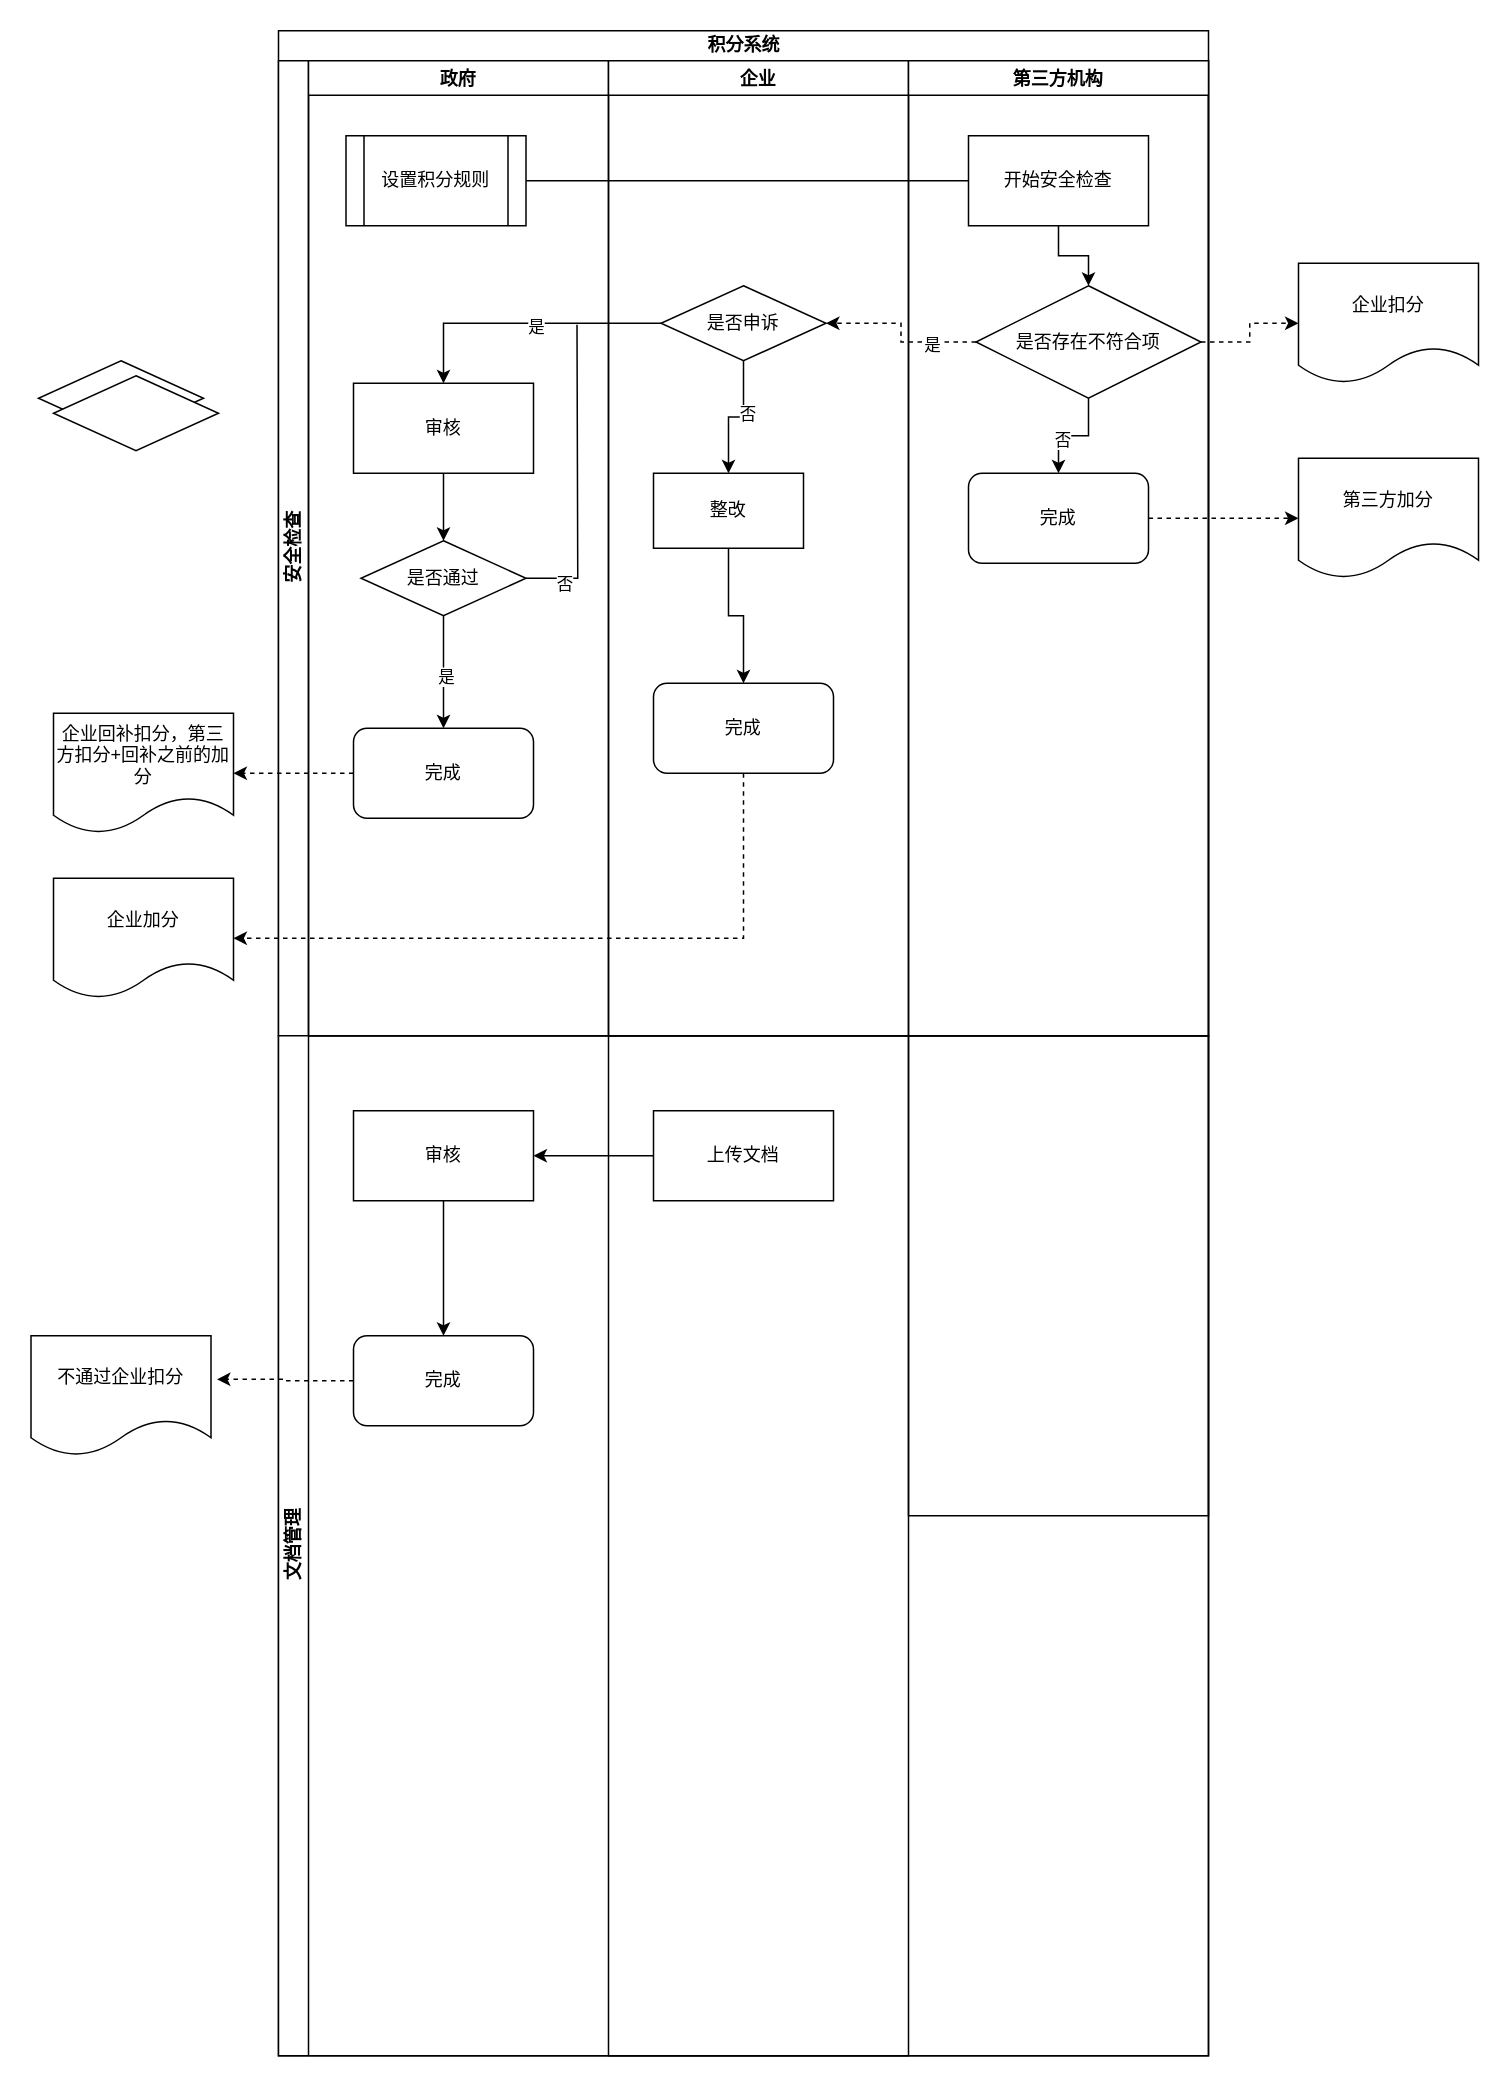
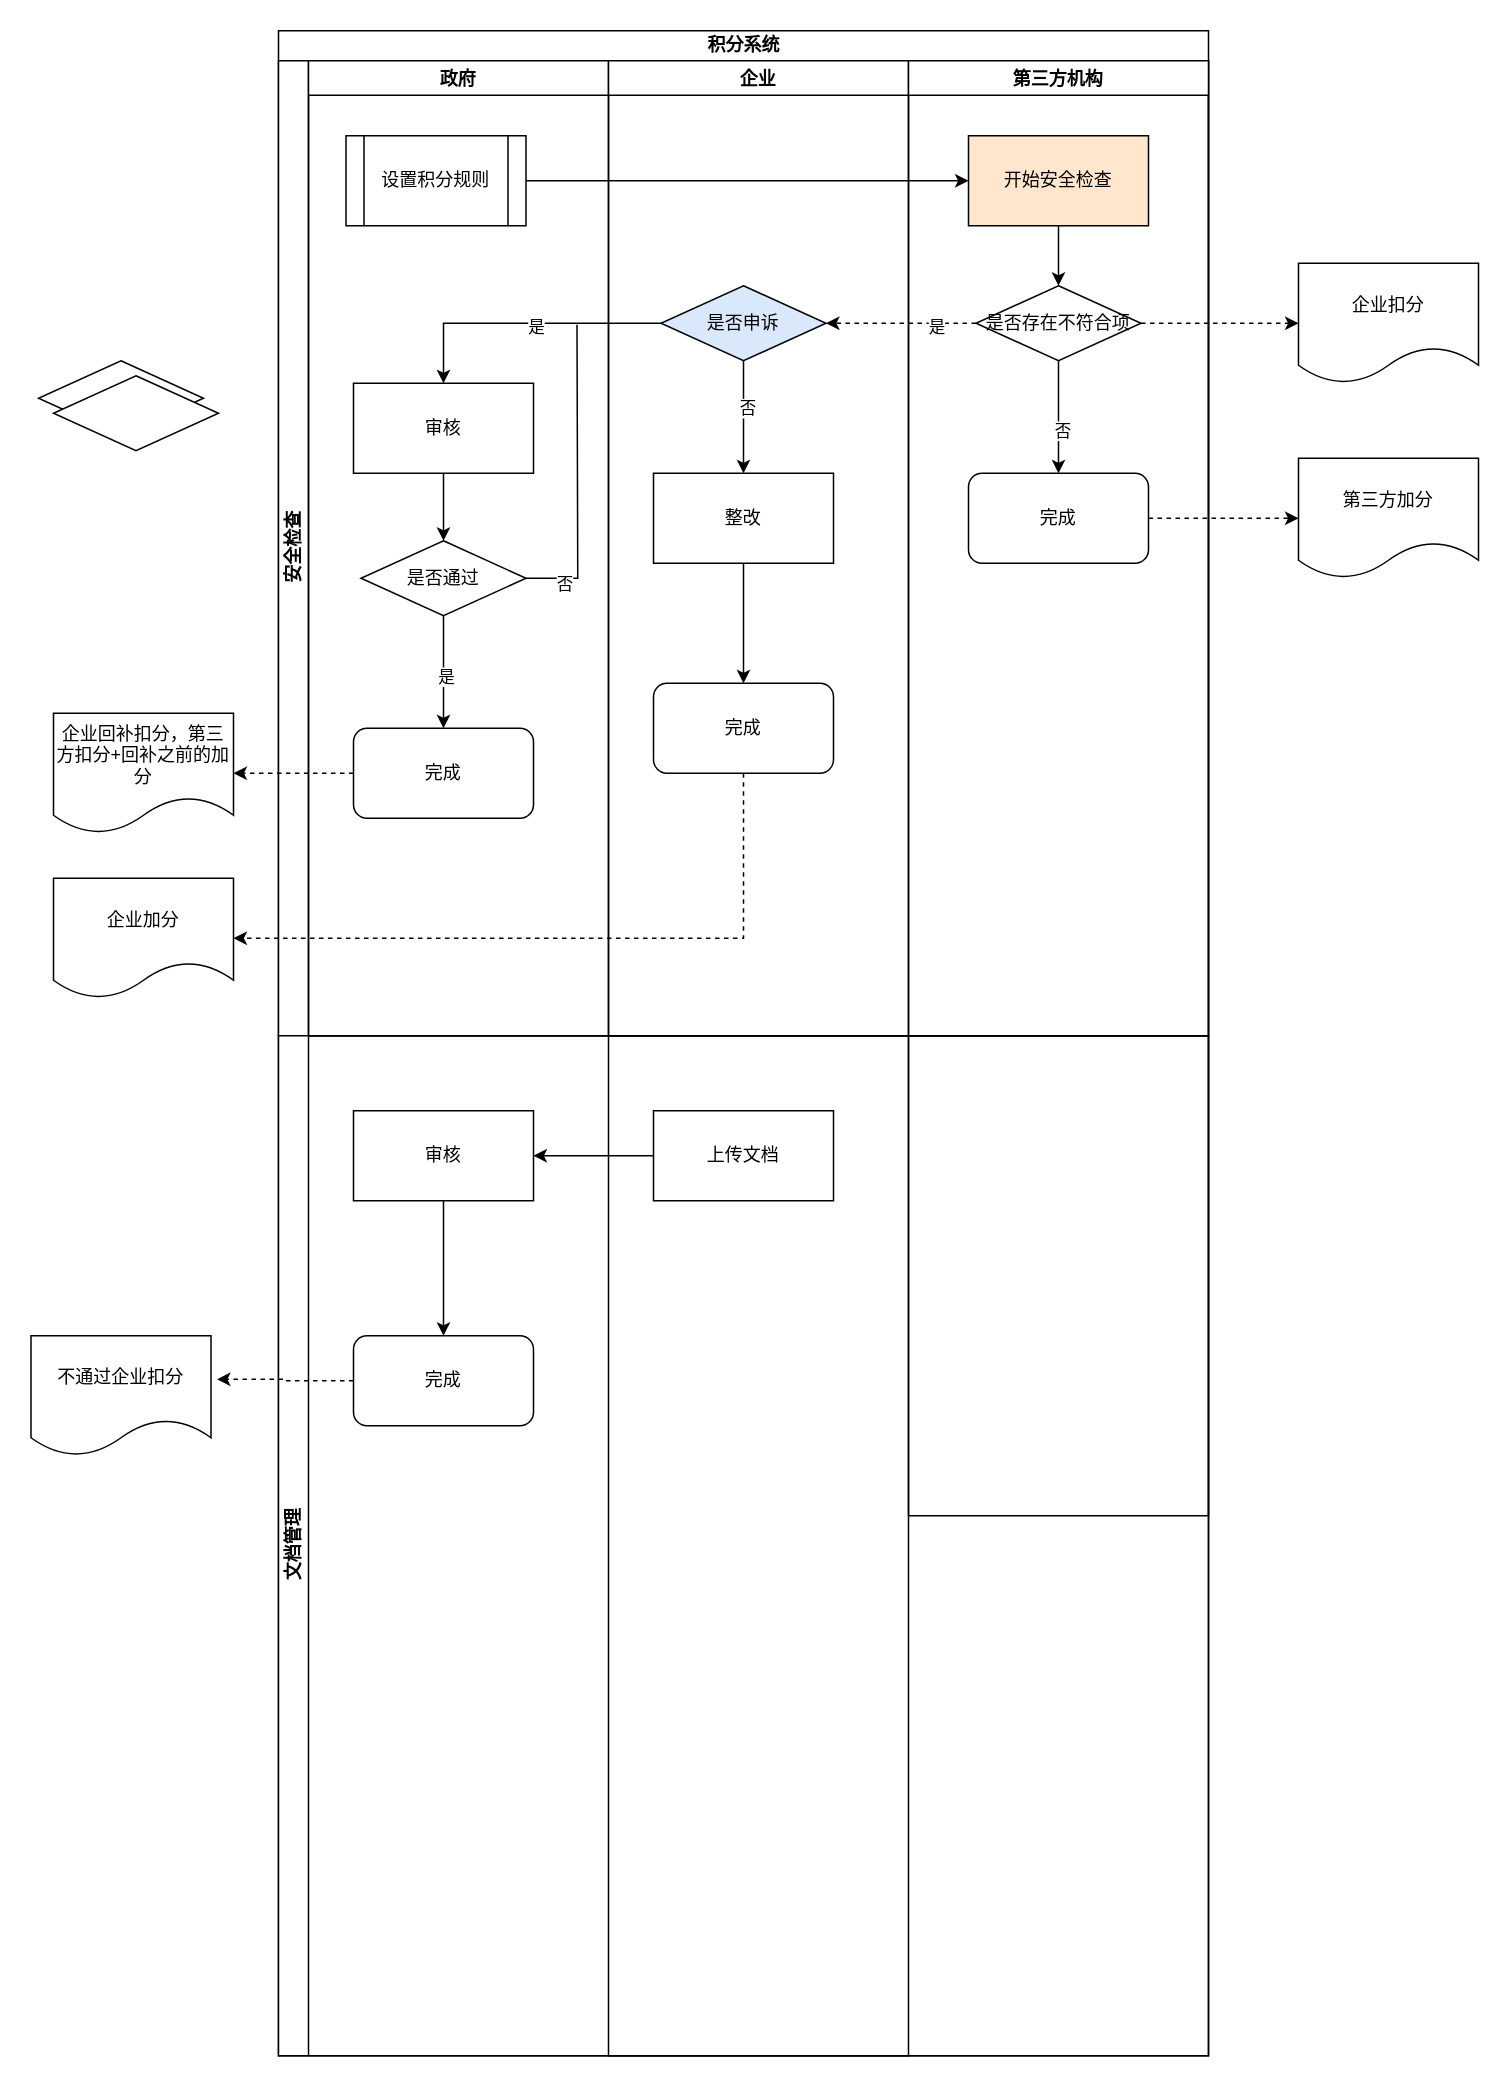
  <mxCell id="0" />
  <mxCell id="1" parent="0" />
  <mxCell id="2" value="积分系统" style="swimlane;childLayout=stackLayout;resizeParent=1;resizeParentMax=0;horizontal=1;startSize=20;horizontalStack=0;html=1;" vertex="1" parent="1"><mxGeometry x="185" y="20" width="620" height="1350" as="geometry" /></mxCell>
  <mxCell id="3" value="安全检查" style="swimlane;startSize=20;horizontal=0;html=1;" vertex="1" parent="2"><mxGeometry y="20" width="620" height="650" as="geometry" /></mxCell>
  <mxCell id="4" value="政府" style="swimlane;startSize=23;" vertex="1" parent="3"><mxGeometry x="20" width="200" height="650" as="geometry" /></mxCell>
  <mxCell id="5" value="" style="edgeStyle=orthogonalEdgeStyle;rounded=0;orthogonalLoop=1;jettySize=auto;html=1;" edge="1" parent="4" source="6" target="11"><mxGeometry relative="1" as="geometry" /></mxCell>
  <mxCell id="6" value="审核" style="whiteSpace=wrap;html=1;" vertex="1" parent="4"><mxGeometry x="30" y="215" width="120" height="60" as="geometry" /></mxCell>
  <mxCell id="7" value="" style="edgeStyle=orthogonalEdgeStyle;rounded=0;orthogonalLoop=1;jettySize=auto;html=1;" edge="1" parent="4" source="11" target="12"><mxGeometry relative="1" as="geometry" /></mxCell>
  <mxCell id="8" value="是" style="edgeLabel;html=1;align=center;verticalAlign=middle;resizable=0;points=[];" vertex="1" connectable="0" parent="7"><mxGeometry x="0.067" y="1" relative="1" as="geometry"><mxPoint as="offset" /></mxGeometry></mxCell>
  <mxCell id="9" style="rounded=0;orthogonalLoop=1;jettySize=auto;html=1;edgeStyle=orthogonalEdgeStyle;strokeColor=default;endArrow=none;endFill=0;" edge="1" parent="4" source="11"><mxGeometry relative="1" as="geometry"><mxPoint x="179" y="176" as="targetPoint" /></mxGeometry></mxCell>
  <mxCell id="10" value="否" style="edgeLabel;html=1;align=center;verticalAlign=middle;resizable=0;points=[];" vertex="1" connectable="0" parent="9"><mxGeometry x="-0.754" y="-3" relative="1" as="geometry"><mxPoint as="offset" /></mxGeometry></mxCell>
  <mxCell id="11" value="是否通过" style="rhombus;whiteSpace=wrap;html=1;" vertex="1" parent="4"><mxGeometry x="35" y="320" width="110" height="50" as="geometry" /></mxCell>
  <mxCell id="12" value="完成" style="rounded=1;whiteSpace=wrap;html=1;" vertex="1" parent="4"><mxGeometry x="30" y="445" width="120" height="60" as="geometry" /></mxCell>
  <mxCell id="13" value="设置积分规则" style="shape=process;whiteSpace=wrap;html=1;backgroundOutline=1;" vertex="1" parent="4"><mxGeometry x="25" y="50" width="120" height="60" as="geometry" /></mxCell>
  <mxCell id="14" value="企业" style="swimlane;" vertex="1" parent="3"><mxGeometry x="220" width="200" height="650" as="geometry" /></mxCell>
- <mxCell id="15" value="是否申诉" style="rhombus;whiteSpace=wrap;html=1;" vertex="1" parent="14"><mxGeometry x="35" y="150" width="110" height="50" as="geometry" /></mxCell>
- <mxCell id="16" value="整改" style="whiteSpace=wrap;html=1;" vertex="1" parent="14"><mxGeometry x="30" y="275" width="100" height="50" as="geometry" /></mxCell>
+ <mxCell id="15" value="是否申诉" style="rhombus;whiteSpace=wrap;html=1;fillColor=#dae8fc;" vertex="1" parent="14"><mxGeometry x="35" y="150" width="110" height="50" as="geometry" /></mxCell>
+ <mxCell id="16" value="整改" style="whiteSpace=wrap;html=1;" vertex="1" parent="14"><mxGeometry x="30" y="275" width="120" height="60" as="geometry" /></mxCell>
  <mxCell id="17" value="" style="edgeStyle=orthogonalEdgeStyle;rounded=0;orthogonalLoop=1;jettySize=auto;html=1;" edge="1" parent="14" source="15" target="16"><mxGeometry relative="1" as="geometry" /></mxCell>
  <mxCell id="18" value="否" style="edgeLabel;html=1;align=center;verticalAlign=middle;resizable=0;points=[];" vertex="1" connectable="0" parent="17"><mxGeometry x="-0.173" y="2" relative="1" as="geometry"><mxPoint as="offset" /></mxGeometry></mxCell>
  <mxCell id="19" value="完成" style="rounded=1;whiteSpace=wrap;html=1;" vertex="1" parent="14"><mxGeometry x="30" y="415" width="120" height="60" as="geometry" /></mxCell>
  <mxCell id="20" value="" style="edgeStyle=orthogonalEdgeStyle;rounded=0;orthogonalLoop=1;jettySize=auto;html=1;" edge="1" parent="14" source="16" target="19"><mxGeometry relative="1" as="geometry" /></mxCell>
  <mxCell id="21" value="第三方机构" style="swimlane;" vertex="1" parent="3"><mxGeometry x="420" width="200" height="650" as="geometry" /></mxCell>
  <mxCell id="22" value="" style="edgeStyle=orthogonalEdgeStyle;rounded=0;orthogonalLoop=1;jettySize=auto;html=1;" edge="1" parent="21" source="24" target="27"><mxGeometry relative="1" as="geometry" /></mxCell>
  <mxCell id="23" value="否" style="edgeLabel;html=1;align=center;verticalAlign=middle;resizable=0;points=[];" vertex="1" connectable="0" parent="22"><mxGeometry x="0.227" y="2" relative="1" as="geometry"><mxPoint as="offset" /></mxGeometry></mxCell>
- <mxCell id="24" value="是否存在不符合项" style="rhombus;whiteSpace=wrap;html=1;" vertex="1" parent="21"><mxGeometry x="45" y="150" width="150" height="75" as="geometry" /></mxCell>
+ <mxCell id="24" value="是否存在不符合项" style="rhombus;whiteSpace=wrap;html=1;" vertex="1" parent="21"><mxGeometry x="45" y="150" width="110" height="50" as="geometry" /></mxCell>
  <mxCell id="25" value="" style="edgeStyle=orthogonalEdgeStyle;rounded=0;orthogonalLoop=1;jettySize=auto;html=1;" edge="1" parent="21" source="26" target="24"><mxGeometry relative="1" as="geometry" /></mxCell>
- <mxCell id="26" value="开始安全检查" style="whiteSpace=wrap;html=1;" vertex="1" parent="21"><mxGeometry x="40" y="50" width="120" height="60" as="geometry" /></mxCell>
+ <mxCell id="26" value="开始安全检查" style="whiteSpace=wrap;html=1;fillColor=#ffe6cc;" vertex="1" parent="21"><mxGeometry x="40" y="50" width="120" height="60" as="geometry" /></mxCell>
  <mxCell id="27" value="完成" style="rounded=1;whiteSpace=wrap;html=1;" vertex="1" parent="21"><mxGeometry x="40" y="275" width="120" height="60" as="geometry" /></mxCell>
  <mxCell id="28" value="" style="edgeStyle=orthogonalEdgeStyle;rounded=0;orthogonalLoop=1;jettySize=auto;html=1;" edge="1" parent="3" source="15" target="6"><mxGeometry relative="1" as="geometry" /></mxCell>
  <mxCell id="29" value="是" style="edgeLabel;html=1;align=center;verticalAlign=middle;resizable=0;points=[];" vertex="1" connectable="0" parent="28"><mxGeometry x="-0.092" y="2" relative="1" as="geometry"><mxPoint as="offset" /></mxGeometry></mxCell>
  <mxCell id="30" value="" style="edgeStyle=orthogonalEdgeStyle;rounded=0;orthogonalLoop=1;jettySize=auto;html=1;dashed=1;" edge="1" parent="3" source="24" target="15"><mxGeometry relative="1" as="geometry" /></mxCell>
  <mxCell id="31" value="是" style="edgeLabel;html=1;align=center;verticalAlign=middle;resizable=0;points=[];" vertex="1" connectable="0" parent="30"><mxGeometry x="-0.46" y="2" relative="1" as="geometry"><mxPoint as="offset" /></mxGeometry></mxCell>
- <mxCell id="32" style="edgeStyle=orthogonalEdgeStyle;rounded=0;orthogonalLoop=1;jettySize=auto;html=1;entryX=0;entryY=0.5;entryDx=0;entryDy=0;endArrow=none;" edge="1" parent="3" source="13" target="26"><mxGeometry relative="1" as="geometry" /></mxCell>
+ <mxCell id="32" style="edgeStyle=orthogonalEdgeStyle;rounded=0;orthogonalLoop=1;jettySize=auto;html=1;entryX=0;entryY=0.5;entryDx=0;entryDy=0;" edge="1" parent="3" source="13" target="26"><mxGeometry relative="1" as="geometry" /></mxCell>
  <mxCell id="33" value="企业回补扣分，第三方扣分+回补之前的加分" style="shape=document;whiteSpace=wrap;html=1;boundedLbl=1;rounded=1;" vertex="1" parent="3"><mxGeometry x="-150" y="435" width="120" height="80" as="geometry" /></mxCell>
  <mxCell id="34" value="" style="edgeStyle=orthogonalEdgeStyle;rounded=0;orthogonalLoop=1;jettySize=auto;html=1;dashed=1;" edge="1" parent="3" source="12" target="33"><mxGeometry relative="1" as="geometry" /></mxCell>
  <mxCell id="35" value="文档管理" style="swimlane;startSize=20;horizontal=0;html=1;" vertex="1" parent="2"><mxGeometry y="670" width="620" height="680" as="geometry" /></mxCell>
  <mxCell id="36" value="" style="swimlane;startSize=0;" vertex="1" parent="35"><mxGeometry x="420" width="200" height="320" as="geometry" /></mxCell>
  <mxCell id="37" value="" style="edgeStyle=orthogonalEdgeStyle;rounded=0;orthogonalLoop=1;jettySize=auto;html=1;" edge="1" parent="35" source="38" target="39"><mxGeometry relative="1" as="geometry" /></mxCell>
  <mxCell id="38" value="审核" style="whiteSpace=wrap;html=1;" vertex="1" parent="35"><mxGeometry x="50" y="50" width="120" height="60" as="geometry" /></mxCell>
  <mxCell id="39" value="完成" style="rounded=1;whiteSpace=wrap;html=1;" vertex="1" parent="35"><mxGeometry x="50" y="200" width="120" height="60" as="geometry" /></mxCell>
  <mxCell id="40" value="" style="swimlane;startSize=0;" vertex="1" parent="35"><mxGeometry x="220" width="200" height="680" as="geometry" /></mxCell>
  <mxCell id="41" value="" style="rhombus;whiteSpace=wrap;html=1;" vertex="1" parent="1"><mxGeometry x="25" y="240" width="110" height="50" as="geometry" /></mxCell>
  <mxCell id="42" value="企业加分" style="shape=document;whiteSpace=wrap;html=1;boundedLbl=1;" vertex="1" parent="1"><mxGeometry x="35" y="585" width="120" height="80" as="geometry" /></mxCell>
  <mxCell id="43" style="edgeStyle=orthogonalEdgeStyle;rounded=0;orthogonalLoop=1;jettySize=auto;html=1;entryX=1;entryY=0.5;entryDx=0;entryDy=0;dashed=1;" edge="1" parent="1" source="19" target="42"><mxGeometry relative="1" as="geometry"><Array as="points"><mxPoint x="495" y="625" /></Array></mxGeometry></mxCell>
  <mxCell id="44" value="企业扣分" style="shape=document;whiteSpace=wrap;html=1;boundedLbl=1;" vertex="1" parent="1"><mxGeometry x="865" y="175" width="120" height="80" as="geometry" /></mxCell>
  <mxCell id="45" style="edgeStyle=orthogonalEdgeStyle;rounded=0;orthogonalLoop=1;jettySize=auto;html=1;dashed=1;" edge="1" parent="1" source="24" target="44"><mxGeometry relative="1" as="geometry" /></mxCell>
  <mxCell id="46" value="第三方加分" style="shape=document;whiteSpace=wrap;html=1;boundedLbl=1;rounded=1;" vertex="1" parent="1"><mxGeometry x="865" y="305" width="120" height="80" as="geometry" /></mxCell>
  <mxCell id="47" value="" style="edgeStyle=orthogonalEdgeStyle;rounded=0;orthogonalLoop=1;jettySize=auto;html=1;dashed=1;" edge="1" parent="1" source="27" target="46"><mxGeometry relative="1" as="geometry" /></mxCell>
  <mxCell id="48" value="" style="edgeStyle=orthogonalEdgeStyle;rounded=0;orthogonalLoop=1;jettySize=auto;html=1;" edge="1" parent="1" source="49" target="38"><mxGeometry relative="1" as="geometry" /></mxCell>
  <mxCell id="49" value="上传文档" style="whiteSpace=wrap;html=1;" vertex="1" parent="1"><mxGeometry x="435" y="740" width="120" height="60" as="geometry" /></mxCell>
  <mxCell id="50" value="" style="rhombus;whiteSpace=wrap;html=1;" vertex="1" parent="1"><mxGeometry x="35" y="250" width="110" height="50" as="geometry" /></mxCell>
  <mxCell id="51" value="不通过企业扣分" style="shape=document;whiteSpace=wrap;html=1;boundedLbl=1;rounded=1;" vertex="1" parent="1"><mxGeometry x="20" y="890" width="120" height="80" as="geometry" /></mxCell>
  <mxCell id="52" style="edgeStyle=orthogonalEdgeStyle;rounded=0;orthogonalLoop=1;jettySize=auto;html=1;entryX=1.033;entryY=0.363;entryDx=0;entryDy=0;entryPerimeter=0;dashed=1;" edge="1" parent="1" source="39" target="51"><mxGeometry relative="1" as="geometry" /></mxCell>
